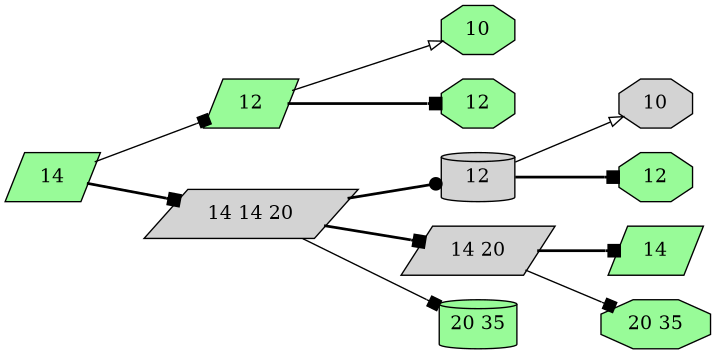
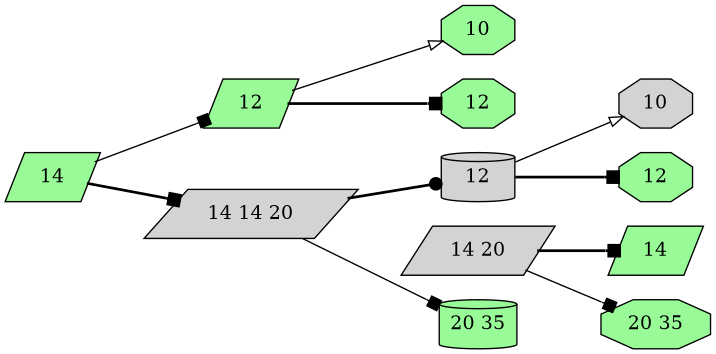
  digraph {
    rankdir=LR
    node [shape=parallelogram style=filled fillcolor=palegreen]
    edge [style=bold arrowhead=box]
    n1 [label=14]
    n2 [label=12]
    n3 [label="14 14 20" fillcolor=lightgrey]
    n4 [label=10 shape=octagon]
    n5 [label=12 shape=octagon]
    n6 [label=12 shape=cylinder fillcolor=lightgrey]
    n7 [label="14 20" fillcolor=lightgrey]
    n8 [label="20 35" shape=cylinder]
    n9 [label=10 shape=octagon fillcolor=lightgrey]
    n10 [label=12 shape=octagon]
    n11 [label=14]
    n12 [label="20 35" shape=octagon]
    n1 -> n2 [style=solid]
    n1 -> n3
    n2 -> n4 [style=solid arrowhead=onormal]
    n2 -> n5
    n3 -> n6 [arrowhead=dot]
-   n3 -> n7
    n3 -> n8 [style=solid]
    n6 -> n9 [style=solid arrowhead=onormal]
    n6 -> n10
    n7 -> n11
    n7 -> n12 [style=solid]
  }
